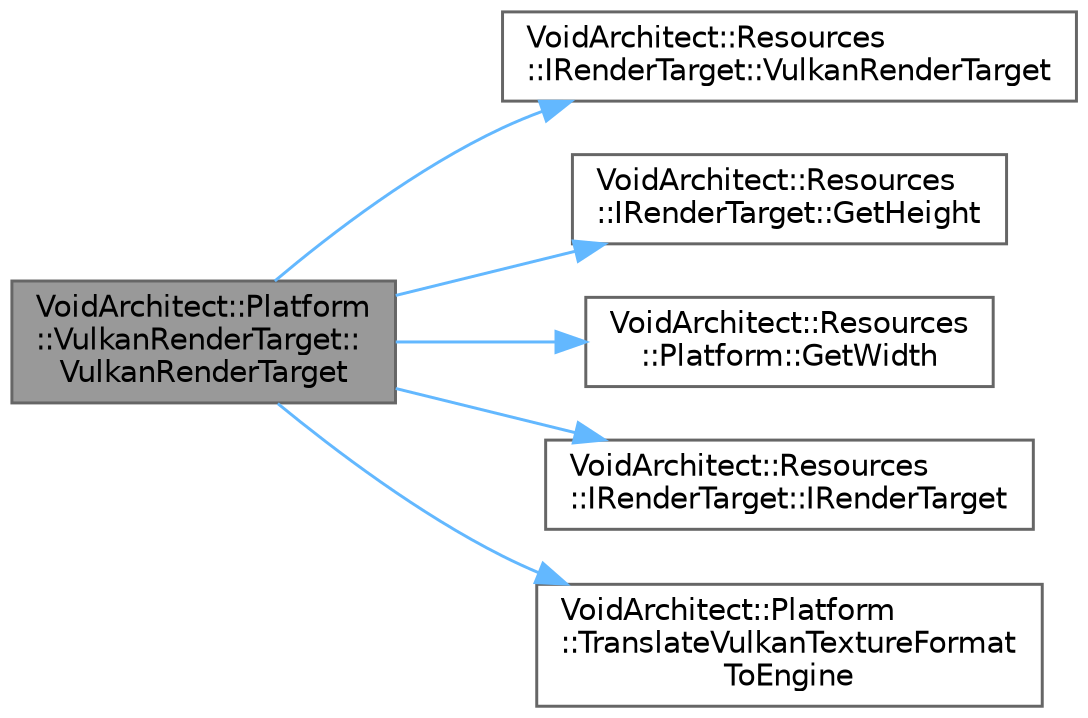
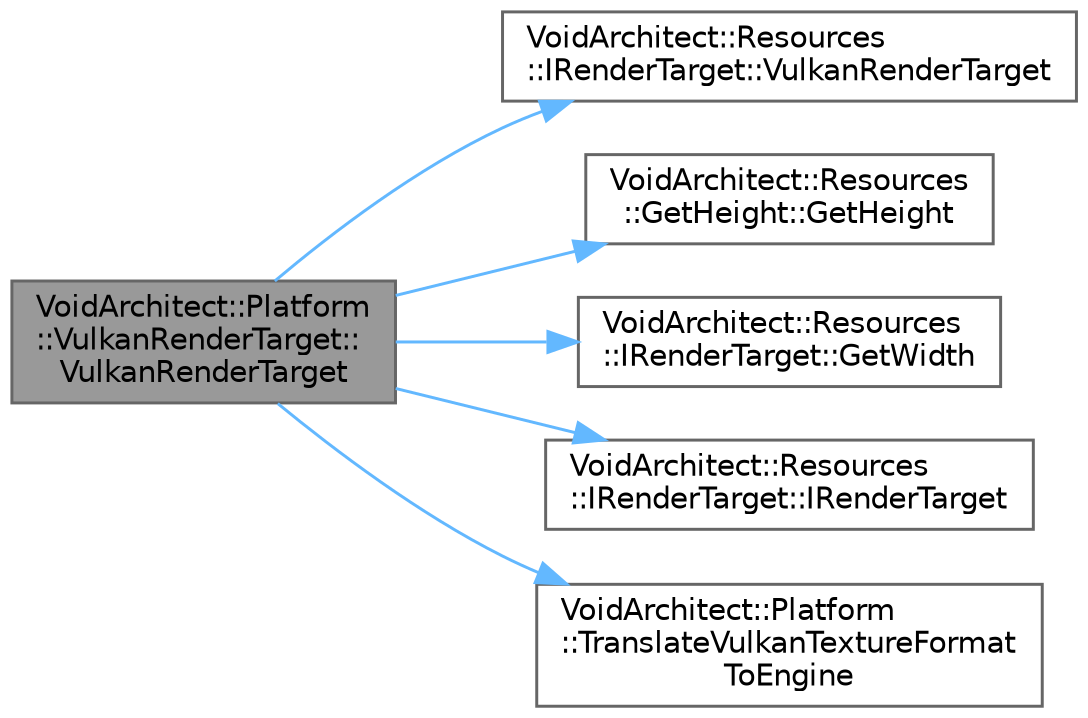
  digraph {
    rankdir=LR
    node [color=grey40 fillcolor=white fontname=Helvetica fontsize=10 shape=box style=filled]
    edge [color=steelblue1 fontname=Helvetica fontsize=10 labelfontname=Helvetica labelfontsize=10 style=solid]
    n1 [color=gray40 fillcolor=grey60 fontcolor=black height=0.2 label="VoidArchitect::Platform\l::VulkanRenderTarget::\lVulkanRenderTarget" width=0.4]
    n2 [height=0.2 label="VoidArchitect::Resources\l::IRenderTarget::VulkanRenderTarget" width=0.4]
-   n3 [height=0.2 label="VoidArchitect::Resources\l::IRenderTarget::GetHeight" width=0.4]
-   n4 [height=0.2 label="VoidArchitect::Resources\l::Platform::GetWidth" width=0.4]
+   n3 [height=0.2 label="VoidArchitect::Resources\l::GetHeight::GetHeight" width=0.4]
+   n4 [height=0.2 label="VoidArchitect::Resources\l::IRenderTarget::GetWidth" width=0.4]
    n5 [height=0.2 label="VoidArchitect::Resources\l::IRenderTarget::IRenderTarget" width=0.4]
    n6 [height=0.2 label="VoidArchitect::Platform\l::TranslateVulkanTextureFormat\lToEngine" width=0.4]
    n1 -> n2
    n1 -> n3
    n1 -> n4
    n1 -> n5
    n1 -> n6
  }
